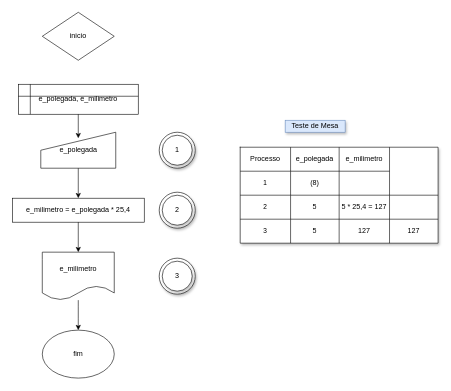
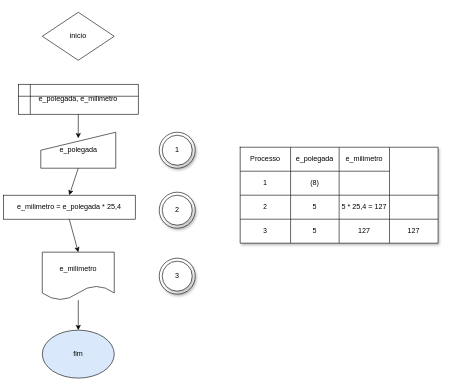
  <mxCell id="0" />
  <mxCell id="1" parent="0" />
  <mxCell id="2" value="inicio" style="rhombus;whiteSpace=wrap;html=1;" parent="1" vertex="1"><mxGeometry x="70" y="20" width="120" height="80" as="geometry" /></mxCell>
  <mxCell id="3" value="e_polegada, e_milimetro" style="shape=internalStorage;whiteSpace=wrap;html=1;backgroundOutline=1;" parent="1" vertex="1"><mxGeometry x="30" y="140" width="200" height="50" as="geometry" /></mxCell>
  <mxCell id="4" value="e_polegada" style="shape=manualInput;whiteSpace=wrap;html=1;" parent="1" vertex="1"><mxGeometry x="67.5" y="220" width="125" height="60" as="geometry" /></mxCell>
- <mxCell id="5" value="e_milimetro = e_polegada * 25,4" style="rounded=0;whiteSpace=wrap;html=1;" parent="1" vertex="1"><mxGeometry x="20" y="330" width="220" height="40" as="geometry" /></mxCell>
+ <mxCell id="5" value="e_milimetro = e_polegada * 25,4" style="rounded=0;whiteSpace=wrap;html=1;" parent="1" vertex="1"><mxGeometry x="5" y="325" width="220" height="40" as="geometry" /></mxCell>
  <mxCell id="6" value="e_milimetro" style="shape=document;whiteSpace=wrap;html=1;boundedLbl=1;" parent="1" vertex="1"><mxGeometry x="70" y="420" width="120" height="80" as="geometry" /></mxCell>
  <mxCell id="7" value="" style="endArrow=classic;html=1;exitX=0.5;exitY=1;exitDx=0;exitDy=0;entryX=0.5;entryY=0.167;entryDx=0;entryDy=0;entryPerimeter=0;" parent="1" source="3" target="4" edge="1"><mxGeometry width="50" height="50" relative="1" as="geometry"><mxPoint x="90" y="300" as="sourcePoint" /><mxPoint x="120" y="230" as="targetPoint" /><Array as="points" /></mxGeometry></mxCell>
  <mxCell id="8" value="" style="endArrow=classic;html=1;entryX=0.5;entryY=0;entryDx=0;entryDy=0;exitX=0.5;exitY=1;exitDx=0;exitDy=0;" parent="1" source="4" target="5" edge="1"><mxGeometry width="50" height="50" relative="1" as="geometry"><mxPoint x="125.5" y="280" as="sourcePoint" /><mxPoint x="127.5" y="330" as="targetPoint" /></mxGeometry></mxCell>
  <mxCell id="9" value="" style="endArrow=classic;html=1;entryX=0.5;entryY=0;entryDx=0;entryDy=0;exitX=0.5;exitY=1;exitDx=0;exitDy=0;" parent="1" source="5" target="6" edge="1"><mxGeometry width="50" height="50" relative="1" as="geometry"><mxPoint x="130" y="380" as="sourcePoint" /><mxPoint x="180" y="330" as="targetPoint" /></mxGeometry></mxCell>
  <mxCell id="10" value="" style="endArrow=classic;html=1;" edge="1" parent="1" source="6"><mxGeometry width="50" height="50" relative="1" as="geometry"><mxPoint x="140" y="510" as="sourcePoint" /><mxPoint x="130" y="550" as="targetPoint" /><Array as="points"><mxPoint x="130" y="520" /></Array></mxGeometry></mxCell>
- <mxCell id="11" value="fim" style="ellipse;whiteSpace=wrap;html=1;" vertex="1" parent="1"><mxGeometry x="70" y="550" width="120" height="80" as="geometry" /></mxCell>
- <mxCell id="12" value="Teste de Mesa" style="text;html=1;strokeColor=#6c8ebf;fillColor=#dae8fc;align=center;verticalAlign=middle;whiteSpace=wrap;rounded=0;shadow=1;" vertex="1" parent="1"><mxGeometry x="475" y="200" width="100" height="20" as="geometry" /></mxCell>
+ <mxCell id="11" value="fim" style="ellipse;whiteSpace=wrap;html=1;fillColor=#dae8fc;" vertex="1" parent="1"><mxGeometry x="70" y="550" width="120" height="80" as="geometry" /></mxCell>
  <mxCell id="13" value="" style="shape=table;html=1;whiteSpace=wrap;startSize=0;container=1;collapsible=0;childLayout=tableLayout;shadow=1;" vertex="1" parent="1"><mxGeometry x="400" y="245" width="330" height="160" as="geometry" /></mxCell>
  <mxCell id="14" value="" style="shape=partialRectangle;html=1;whiteSpace=wrap;collapsible=0;dropTarget=0;pointerEvents=0;fillColor=none;top=0;left=0;bottom=0;right=0;points=[[0,0.5],[1,0.5]];portConstraint=eastwest;" vertex="1" parent="13"><mxGeometry width="330" height="40" as="geometry" /></mxCell>
  <mxCell id="15" value="Processo" style="shape=partialRectangle;html=1;whiteSpace=wrap;connectable=0;overflow=hidden;fillColor=none;top=0;left=0;bottom=0;right=0;" vertex="1" parent="14"><mxGeometry width="84" height="40" as="geometry" /></mxCell>
  <mxCell id="16" value="e_polegada" style="shape=partialRectangle;html=1;whiteSpace=wrap;connectable=0;overflow=hidden;fillColor=none;top=0;left=0;bottom=0;right=0;" vertex="1" parent="14"><mxGeometry x="84" width="81" height="40" as="geometry" /></mxCell>
  <mxCell id="17" value="e_milimetro" style="shape=partialRectangle;html=1;whiteSpace=wrap;connectable=0;overflow=hidden;fillColor=none;top=0;left=0;bottom=0;right=0;" vertex="1" parent="14"><mxGeometry x="165" width="84" height="40" as="geometry" /></mxCell>
  <mxCell id="18" value="" style="shape=partialRectangle;html=1;whiteSpace=wrap;collapsible=0;dropTarget=0;pointerEvents=0;fillColor=none;top=0;left=0;bottom=0;right=0;points=[[0,0.5],[1,0.5]];portConstraint=eastwest;" vertex="1" parent="13"><mxGeometry y="40" width="330" height="40" as="geometry" /></mxCell>
  <mxCell id="19" value="1" style="shape=partialRectangle;html=1;whiteSpace=wrap;connectable=0;overflow=hidden;fillColor=none;top=0;left=0;bottom=0;right=0;" vertex="1" parent="18"><mxGeometry width="84" height="40" as="geometry" /></mxCell>
  <mxCell id="20" value="(8)" style="shape=partialRectangle;html=1;whiteSpace=wrap;connectable=0;overflow=hidden;fillColor=none;top=0;left=0;bottom=0;right=0;" vertex="1" parent="18"><mxGeometry x="84" width="81" height="40" as="geometry" /></mxCell>
  <mxCell id="21" value="" style="shape=partialRectangle;html=1;whiteSpace=wrap;connectable=0;overflow=hidden;fillColor=none;top=0;left=0;bottom=0;right=0;" vertex="1" parent="18"><mxGeometry x="165" width="84" height="40" as="geometry" /></mxCell>
  <mxCell id="22" value="" style="shape=partialRectangle;html=1;whiteSpace=wrap;connectable=0;overflow=hidden;fillColor=none;top=0;left=0;bottom=0;right=0;" vertex="1" parent="18"><mxGeometry x="249" width="81" height="40" as="geometry" /></mxCell>
  <mxCell id="23" value="" style="shape=partialRectangle;html=1;whiteSpace=wrap;collapsible=0;dropTarget=0;pointerEvents=0;fillColor=none;top=0;left=0;bottom=0;right=0;points=[[0,0.5],[1,0.5]];portConstraint=eastwest;" vertex="1" parent="13"><mxGeometry y="80" width="330" height="40" as="geometry" /></mxCell>
  <mxCell id="24" value="2" style="shape=partialRectangle;html=1;whiteSpace=wrap;connectable=0;overflow=hidden;fillColor=none;top=0;left=0;bottom=0;right=0;" vertex="1" parent="23"><mxGeometry width="84" height="40" as="geometry" /></mxCell>
  <mxCell id="25" value="5" style="shape=partialRectangle;html=1;whiteSpace=wrap;connectable=0;overflow=hidden;fillColor=none;top=0;left=0;bottom=0;right=0;" vertex="1" parent="23"><mxGeometry x="84" width="81" height="40" as="geometry" /></mxCell>
  <mxCell id="26" value="5 * 25,4 = 127" style="shape=partialRectangle;html=1;whiteSpace=wrap;connectable=0;overflow=hidden;fillColor=none;top=0;left=0;bottom=0;right=0;" vertex="1" parent="23"><mxGeometry x="165" width="84" height="40" as="geometry" /></mxCell>
  <mxCell id="27" value="" style="shape=partialRectangle;html=1;whiteSpace=wrap;connectable=0;overflow=hidden;fillColor=none;top=0;left=0;bottom=0;right=0;" vertex="1" parent="23"><mxGeometry x="249" width="81" height="40" as="geometry" /></mxCell>
  <mxCell id="28" value="" style="shape=partialRectangle;html=1;whiteSpace=wrap;collapsible=0;dropTarget=0;pointerEvents=0;fillColor=none;top=0;left=0;bottom=0;right=0;points=[[0,0.5],[1,0.5]];portConstraint=eastwest;" vertex="1" parent="13"><mxGeometry y="120" width="330" height="40" as="geometry" /></mxCell>
  <mxCell id="29" value="3" style="shape=partialRectangle;html=1;whiteSpace=wrap;connectable=0;overflow=hidden;fillColor=none;top=0;left=0;bottom=0;right=0;" vertex="1" parent="28"><mxGeometry width="84" height="40" as="geometry" /></mxCell>
  <mxCell id="30" value="5" style="shape=partialRectangle;html=1;whiteSpace=wrap;connectable=0;overflow=hidden;fillColor=none;top=0;left=0;bottom=0;right=0;" vertex="1" parent="28"><mxGeometry x="84" width="81" height="40" as="geometry" /></mxCell>
  <mxCell id="31" value="127" style="shape=partialRectangle;html=1;whiteSpace=wrap;connectable=0;overflow=hidden;fillColor=none;top=0;left=0;bottom=0;right=0;" vertex="1" parent="28"><mxGeometry x="165" width="84" height="40" as="geometry" /></mxCell>
  <mxCell id="32" value="127" style="shape=partialRectangle;html=1;whiteSpace=wrap;connectable=0;overflow=hidden;fillColor=none;top=0;left=0;bottom=0;right=0;" vertex="1" parent="28"><mxGeometry x="249" width="81" height="40" as="geometry" /></mxCell>
  <mxCell id="33" value="" style="ellipse;whiteSpace=wrap;html=1;aspect=fixed;shadow=1;" vertex="1" parent="1"><mxGeometry x="265" y="220" width="60" height="60" as="geometry" /></mxCell>
  <mxCell id="34" value="1" style="ellipse;whiteSpace=wrap;html=1;aspect=fixed;shadow=1;" vertex="1" parent="1"><mxGeometry x="270" y="225" width="50" height="50" as="geometry" /></mxCell>
  <mxCell id="35" value="" style="ellipse;whiteSpace=wrap;html=1;aspect=fixed;shadow=1;" vertex="1" parent="1"><mxGeometry x="265" y="320" width="60" height="60" as="geometry" /></mxCell>
  <mxCell id="36" value="" style="ellipse;whiteSpace=wrap;html=1;aspect=fixed;shadow=1;" vertex="1" parent="1"><mxGeometry x="265" y="430" width="60" height="60" as="geometry" /></mxCell>
  <mxCell id="37" value="3" style="ellipse;whiteSpace=wrap;html=1;aspect=fixed;shadow=1;" vertex="1" parent="1"><mxGeometry x="270" y="435" width="50" height="50" as="geometry" /></mxCell>
  <mxCell id="38" value="2" style="ellipse;whiteSpace=wrap;html=1;aspect=fixed;shadow=1;" vertex="1" parent="1"><mxGeometry x="270" y="325" width="50" height="50" as="geometry" /></mxCell>
